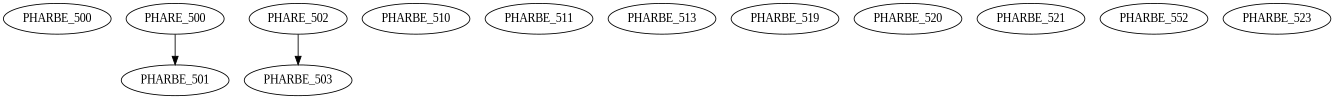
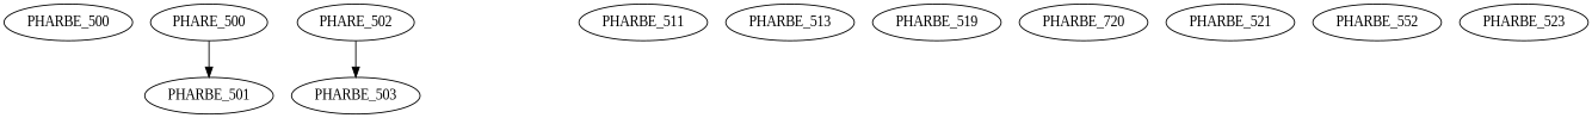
  digraph {
    fontname="Liberation Serif"
    node [fontname="Liberation Serif"]
    edge [color=black fontname="Liberation Serif"]
    PHARBE_500
    PHARE_500
    PHARBE_501
    n4 [label=PHARE_502]
    PHARBE_503
-   PHARBE_510
    PHARBE_511
    PHARBE_513
    PHARBE_519
-   PHARBE_520
+   PHARBE_520 [label=PHARBE_720]
    PHARBE_521
    n12 [label=PHARBE_552]
    PHARBE_523
    PHARE_500 -> PHARBE_501
    n4 -> PHARBE_503
  }
